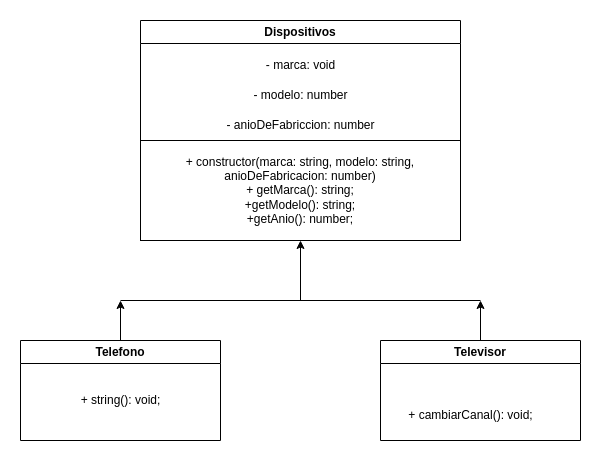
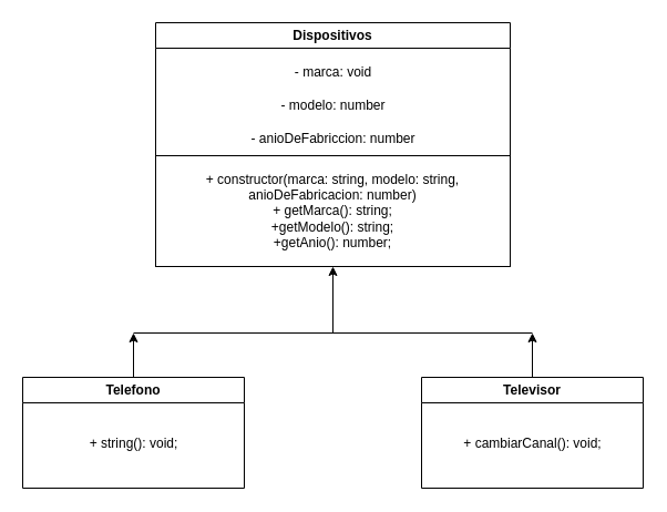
  <mxCell id="0" />
  <mxCell id="1" parent="0" />
  <mxCell id="2" value="Dispositivos" style="swimlane;whiteSpace=wrap;html=1;" vertex="1" parent="1"><mxGeometry x="140" y="20" width="320" height="120" as="geometry" /></mxCell>
  <mxCell id="3" value="- marca: void" style="text;html=1;align=center;verticalAlign=middle;resizable=0;points=[];autosize=1;strokeColor=none;fillColor=none;" vertex="1" parent="2"><mxGeometry x="110" y="30" width="100" height="30" as="geometry" /></mxCell>
  <mxCell id="4" value="- modelo: number" style="text;html=1;align=center;verticalAlign=middle;resizable=0;points=[];autosize=1;strokeColor=none;fillColor=none;" vertex="1" parent="2"><mxGeometry x="105" y="60" width="110" height="30" as="geometry" /></mxCell>
  <mxCell id="5" value="- anioDeFabriccion: number" style="text;html=1;align=center;verticalAlign=middle;resizable=0;points=[];autosize=1;strokeColor=none;fillColor=none;" vertex="1" parent="2"><mxGeometry x="75" y="90" width="170" height="30" as="geometry" /></mxCell>
  <mxCell id="6" value="+ constructor(marca: string, modelo: string, anioDeFabricacion: number)&lt;br&gt;+ getMarca(): string;&lt;br&gt;+getModelo(): string;&lt;br&gt;+getAnio(): number;" style="rounded=0;whiteSpace=wrap;html=1;" vertex="1" parent="1"><mxGeometry x="140" y="140" width="320" height="100" as="geometry" /></mxCell>
  <mxCell id="7" value="" style="edgeStyle=none;html=1;" edge="1" parent="1" source="5" target="6"><mxGeometry relative="1" as="geometry" /></mxCell>
  <mxCell id="8" value="Telefono" style="swimlane;whiteSpace=wrap;html=1;" vertex="1" parent="1"><mxGeometry x="20" y="340" width="200" height="100" as="geometry" /></mxCell>
  <mxCell id="9" value="+ string(): void;" style="text;html=1;align=center;verticalAlign=middle;resizable=0;points=[];autosize=1;strokeColor=none;fillColor=none;" vertex="1" parent="8"><mxGeometry x="40" y="45" width="120" height="30" as="geometry" /></mxCell>
  <mxCell id="10" value="Televisor" style="swimlane;whiteSpace=wrap;html=1;" vertex="1" parent="1"><mxGeometry x="380" y="340" width="200" height="100" as="geometry" /></mxCell>
- <mxCell id="11" value="+ cambiarCanal(): void;" style="text;html=1;align=center;verticalAlign=middle;resizable=0;points=[];autosize=1;strokeColor=none;fillColor=none;" vertex="1" parent="10"><mxGeometry x="15" y="60" width="150" height="30" as="geometry" /></mxCell>
+ <mxCell id="11" value="+ cambiarCanal(): void;" style="text;html=1;align=center;verticalAlign=middle;resizable=0;points=[];autosize=1;strokeColor=none;fillColor=none;" vertex="1" parent="10"><mxGeometry x="25" y="45" width="150" height="30" as="geometry" /></mxCell>
  <mxCell id="12" value="" style="endArrow=none;html=1;" edge="1" parent="1"><mxGeometry width="50" height="50" relative="1" as="geometry"><mxPoint x="120" y="300" as="sourcePoint" /><mxPoint x="480" y="300" as="targetPoint" /></mxGeometry></mxCell>
  <mxCell id="13" value="" style="endArrow=classic;html=1;entryX=0.5;entryY=1;entryDx=0;entryDy=0;" edge="1" parent="1" target="6"><mxGeometry width="50" height="50" relative="1" as="geometry"><mxPoint x="300" y="300" as="sourcePoint" /><mxPoint x="350" y="250" as="targetPoint" /></mxGeometry></mxCell>
  <mxCell id="14" value="" style="endArrow=classic;html=1;exitX=0.5;exitY=0;exitDx=0;exitDy=0;" edge="1" parent="1" source="8"><mxGeometry width="50" height="50" relative="1" as="geometry"><mxPoint x="40" y="260" as="sourcePoint" /><mxPoint x="120" y="300" as="targetPoint" /></mxGeometry></mxCell>
  <mxCell id="15" value="" style="endArrow=classic;html=1;exitX=0.5;exitY=0;exitDx=0;exitDy=0;" edge="1" parent="1" source="10"><mxGeometry width="50" height="50" relative="1" as="geometry"><mxPoint x="530" y="320" as="sourcePoint" /><mxPoint x="480" y="300" as="targetPoint" /></mxGeometry></mxCell>
